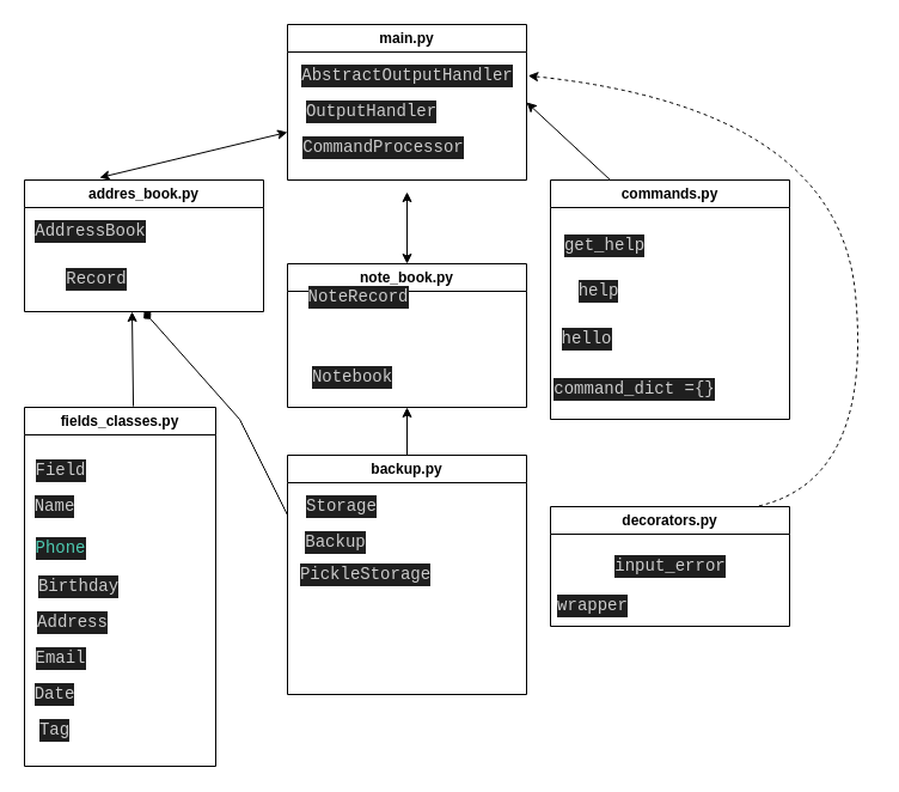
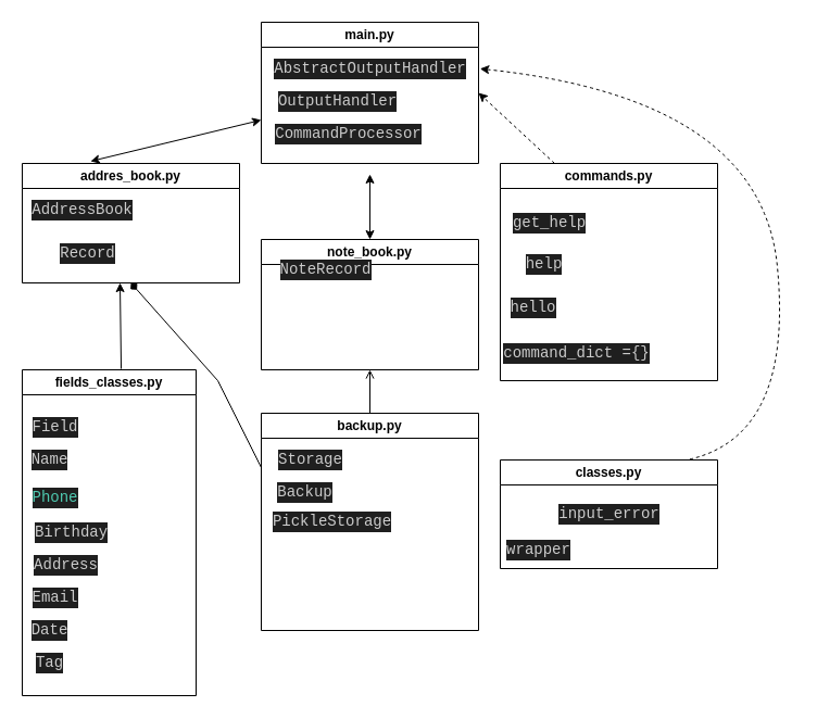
  <mxCell id="0" />
  <mxCell id="1" parent="0" />
  <mxCell id="2" value="&lt;font style=&quot;vertical-align: inherit;&quot;&gt;&lt;font style=&quot;vertical-align: inherit;&quot;&gt;main.py&lt;/font&gt;&lt;/font&gt;" style="swimlane;whiteSpace=wrap;html=1;" parent="1" vertex="1"><mxGeometry x="240" y="20" width="200" height="130" as="geometry"><mxRectangle x="300" y="60" width="90" height="30" as="alternateBounds" /></mxGeometry></mxCell>
  <mxCell id="3" value="&lt;div style=&quot;color: rgb(204, 204, 204); background-color: rgb(31, 31, 31); font-family: Consolas, &amp;quot;Courier New&amp;quot;, monospace; font-size: 14px; line-height: 19px;&quot;&gt;AbstractOutputHandler&lt;/div&gt;" style="text;html=1;align=center;verticalAlign=middle;resizable=0;points=[];autosize=1;strokeColor=none;fillColor=none;" parent="2" vertex="1"><mxGeometry x="5" y="28" width="190" height="30" as="geometry" /></mxCell>
  <mxCell id="4" value="&lt;div style=&quot;color: rgb(204, 204, 204); background-color: rgb(31, 31, 31); font-family: Consolas, &amp;quot;Courier New&amp;quot;, monospace; font-size: 14px; line-height: 19px;&quot;&gt;OutputHandler&lt;/div&gt;" style="text;html=1;align=center;verticalAlign=middle;resizable=0;points=[];autosize=1;strokeColor=none;fillColor=none;" parent="2" vertex="1"><mxGeometry x="10" y="58" width="120" height="30" as="geometry" /></mxCell>
  <mxCell id="5" value="&lt;div style=&quot;color: rgb(204, 204, 204); background-color: rgb(31, 31, 31); font-family: Consolas, &amp;quot;Courier New&amp;quot;, monospace; font-size: 14px; line-height: 19px;&quot;&gt;CommandProcessor&lt;/div&gt;" style="text;html=1;align=center;verticalAlign=middle;resizable=0;points=[];autosize=1;strokeColor=none;fillColor=none;" parent="2" vertex="1"><mxGeometry x="5" y="88" width="150" height="30" as="geometry" /></mxCell>
  <mxCell id="6" value="addres_book.py" style="swimlane;whiteSpace=wrap;html=1;" parent="1" vertex="1"><mxGeometry x="20" y="150" width="200" height="110" as="geometry" /></mxCell>
  <mxCell id="7" value="&lt;div style=&quot;color: rgb(204, 204, 204); background-color: rgb(31, 31, 31); font-family: Consolas, &amp;quot;Courier New&amp;quot;, monospace; font-size: 14px; line-height: 19px;&quot;&gt;AddressBook&lt;/div&gt;" style="text;html=1;align=center;verticalAlign=middle;resizable=0;points=[];autosize=1;strokeColor=none;fillColor=none;" parent="6" vertex="1"><mxGeometry y="28" width="110" height="30" as="geometry" /></mxCell>
  <mxCell id="8" value="&lt;div style=&quot;color: rgb(204, 204, 204); background-color: rgb(31, 31, 31); font-family: Consolas, &amp;quot;Courier New&amp;quot;, monospace; font-size: 14px; line-height: 19px;&quot;&gt;Record&lt;/div&gt;" style="text;html=1;align=center;verticalAlign=middle;resizable=0;points=[];autosize=1;strokeColor=none;fillColor=none;" parent="6" vertex="1"><mxGeometry x="25" y="68" width="70" height="30" as="geometry" /></mxCell>
  <mxCell id="9" value="" style="endArrow=classic;startArrow=classic;html=1;rounded=0;exitX=0.314;exitY=-0.018;exitDx=0;exitDy=0;exitPerimeter=0;" parent="1" source="6" edge="1"><mxGeometry width="50" height="50" relative="1" as="geometry"><mxPoint x="160" y="190" as="sourcePoint" /><mxPoint x="240" y="110" as="targetPoint" /></mxGeometry></mxCell>
  <mxCell id="10" value="note_book.py" style="swimlane;whiteSpace=wrap;html=1;" parent="1" vertex="1"><mxGeometry x="240" y="220" width="200" height="120" as="geometry" /></mxCell>
  <mxCell id="11" value="&lt;div style=&quot;color: rgb(204, 204, 204); background-color: rgb(31, 31, 31); font-family: Consolas, &amp;quot;Courier New&amp;quot;, monospace; font-size: 14px; line-height: 19px;&quot;&gt;NoteRecord&lt;/div&gt;" style="text;html=1;align=center;verticalAlign=middle;resizable=0;points=[];autosize=1;strokeColor=none;fillColor=none;" parent="10" vertex="1"><mxGeometry x="9" y="13" width="100" height="30" as="geometry" /></mxCell>
- <mxCell id="12" value="&lt;div style=&quot;color: rgb(204, 204, 204); background-color: rgb(31, 31, 31); font-family: Consolas, &amp;quot;Courier New&amp;quot;, monospace; font-size: 14px; line-height: 19px;&quot;&gt;Notebook&lt;/div&gt;" style="text;html=1;align=center;verticalAlign=middle;resizable=0;points=[];autosize=1;strokeColor=none;fillColor=none;" parent="10" vertex="1"><mxGeometry x="9" y="80" width="90" height="30" as="geometry" /></mxCell>
  <mxCell id="13" value="" style="endArrow=classic;startArrow=classic;html=1;rounded=0;" parent="1" edge="1"><mxGeometry width="50" height="50" relative="1" as="geometry"><mxPoint x="340" y="220" as="sourcePoint" /><mxPoint x="340" y="160" as="targetPoint" /><Array as="points"><mxPoint x="340" y="220" /></Array></mxGeometry></mxCell>
  <mxCell id="14" value="backup.py" style="swimlane;whiteSpace=wrap;html=1;" parent="1" vertex="1"><mxGeometry x="240" y="380" width="200" height="200" as="geometry" /></mxCell>
  <mxCell id="15" value="&lt;div style=&quot;color: rgb(204, 204, 204); background-color: rgb(31, 31, 31); font-family: Consolas, &amp;quot;Courier New&amp;quot;, monospace; font-size: 14px; line-height: 19px;&quot;&gt;PickleStorage&lt;/div&gt;" style="text;html=1;align=center;verticalAlign=middle;resizable=0;points=[];autosize=1;strokeColor=none;fillColor=none;" parent="14" vertex="1"><mxGeometry x="5" y="85" width="120" height="30" as="geometry" /></mxCell>
  <mxCell id="16" value="&lt;div style=&quot;color: rgb(204, 204, 204); background-color: rgb(31, 31, 31); font-family: Consolas, &amp;quot;Courier New&amp;quot;, monospace; font-size: 14px; line-height: 19px;&quot;&gt;Storage&lt;/div&gt;" style="text;html=1;align=center;verticalAlign=middle;resizable=0;points=[];autosize=1;strokeColor=none;fillColor=none;" parent="14" vertex="1"><mxGeometry x="5" y="28" width="80" height="30" as="geometry" /></mxCell>
  <mxCell id="17" value="&lt;div style=&quot;color: rgb(204, 204, 204); background-color: rgb(31, 31, 31); font-family: Consolas, &amp;quot;Courier New&amp;quot;, monospace; font-size: 14px; line-height: 19px;&quot;&gt;Backup&lt;/div&gt;" style="text;html=1;align=center;verticalAlign=middle;resizable=0;points=[];autosize=1;strokeColor=none;fillColor=none;" parent="14" vertex="1"><mxGeometry x="5" y="58" width="70" height="30" as="geometry" /></mxCell>
  <mxCell id="18" value="" style="endArrow=diamond;html=1;rounded=0;entryX=0.5;entryY=1;entryDx=0;entryDy=0;exitX=0;exitY=0.25;exitDx=0;exitDy=0;" parent="1" source="14" target="6" edge="1"><mxGeometry width="50" height="50" relative="1" as="geometry"><mxPoint x="120" y="410" as="sourcePoint" /><mxPoint x="110" y="350" as="targetPoint" /><Array as="points"><mxPoint x="200" y="350" /></Array></mxGeometry></mxCell>
  <mxCell id="19" value="commands.py" style="swimlane;whiteSpace=wrap;html=1;" parent="1" vertex="1"><mxGeometry x="460" y="150" width="200" height="200" as="geometry" /></mxCell>
  <mxCell id="20" value="&lt;div style=&quot;color: rgb(204, 204, 204); background-color: rgb(31, 31, 31); font-family: Consolas, &amp;quot;Courier New&amp;quot;, monospace; font-size: 14px; line-height: 19px;&quot;&gt;get_help&lt;/div&gt;" style="text;html=1;align=center;verticalAlign=middle;resizable=0;points=[];autosize=1;strokeColor=none;fillColor=none;" parent="19" vertex="1"><mxGeometry y="40" width="90" height="30" as="geometry" /></mxCell>
  <mxCell id="21" value="&lt;div style=&quot;color: rgb(204, 204, 204); background-color: rgb(31, 31, 31); font-family: Consolas, &amp;quot;Courier New&amp;quot;, monospace; font-size: 14px; line-height: 19px;&quot;&gt;help&lt;/div&gt;" style="text;html=1;align=center;verticalAlign=middle;resizable=0;points=[];autosize=1;strokeColor=none;fillColor=none;" parent="19" vertex="1"><mxGeometry y="78" width="80" height="30" as="geometry" /></mxCell>
  <mxCell id="22" value="&lt;div style=&quot;color: rgb(204, 204, 204); background-color: rgb(31, 31, 31); font-family: Consolas, &amp;quot;Courier New&amp;quot;, monospace; font-size: 14px; line-height: 19px;&quot;&gt;hello&lt;/div&gt;" style="text;html=1;align=center;verticalAlign=middle;resizable=0;points=[];autosize=1;strokeColor=none;fillColor=none;" parent="19" vertex="1"><mxGeometry y="118" width="60" height="30" as="geometry" /></mxCell>
  <mxCell id="23" value="&lt;div style=&quot;color: rgb(204, 204, 204); background-color: rgb(31, 31, 31); font-family: Consolas, &amp;quot;Courier New&amp;quot;, monospace; font-size: 14px; line-height: 19px;&quot;&gt;command_dict &lt;span style=&quot;color: #d4d4d4;&quot;&gt;=&lt;/span&gt;{}&lt;/div&gt;" style="text;html=1;align=center;verticalAlign=middle;resizable=0;points=[];autosize=1;strokeColor=none;fillColor=none;" parent="19" vertex="1"><mxGeometry x="-5" y="160" width="150" height="30" as="geometry" /></mxCell>
- <mxCell id="24" value="" style="endArrow=classic;html=1;rounded=0;entryX=1;entryY=0.5;entryDx=0;entryDy=0;exitX=0.25;exitY=0;exitDx=0;exitDy=0;" parent="1" source="19" target="2" edge="1"><mxGeometry width="50" height="50" relative="1" as="geometry"><mxPoint x="550" y="130" as="sourcePoint" /><mxPoint x="600" y="80" as="targetPoint" /></mxGeometry></mxCell>
- <mxCell id="25" value="decorators.py" style="swimlane;whiteSpace=wrap;html=1;" parent="1" vertex="1"><mxGeometry x="460" y="423" width="200" height="100" as="geometry" /></mxCell>
+ <mxCell id="24" value="" style="endArrow=classic;html=1;rounded=0;entryX=1;entryY=0.5;entryDx=0;entryDy=0;exitX=0.25;exitY=0;exitDx=0;exitDy=0;dashed=1;" parent="1" source="19" target="2" edge="1"><mxGeometry width="50" height="50" relative="1" as="geometry"><mxPoint x="550" y="130" as="sourcePoint" /><mxPoint x="600" y="80" as="targetPoint" /></mxGeometry></mxCell>
+ <mxCell id="25" value="classes.py" style="swimlane;whiteSpace=wrap;html=1;" parent="1" vertex="1"><mxGeometry x="460" y="423" width="200" height="100" as="geometry" /></mxCell>
  <mxCell id="26" value="&lt;div style=&quot;color: rgb(204, 204, 204); background-color: rgb(31, 31, 31); font-family: Consolas, &amp;quot;Courier New&amp;quot;, monospace; font-size: 14px; line-height: 19px;&quot;&gt;wrapper&lt;/div&gt;" style="text;html=1;align=center;verticalAlign=middle;resizable=0;points=[];autosize=1;strokeColor=none;fillColor=none;" parent="25" vertex="1"><mxGeometry x="-5" y="68" width="80" height="30" as="geometry" /></mxCell>
  <mxCell id="27" value="" style="curved=1;endArrow=classic;html=1;rounded=0;entryX=1.033;entryY=0.493;entryDx=0;entryDy=0;entryPerimeter=0;exitX=0.872;exitY=-0.006;exitDx=0;exitDy=0;exitPerimeter=0;dashed=1;" parent="1" source="25" target="3" edge="1"><mxGeometry width="50" height="50" relative="1" as="geometry"><mxPoint x="680" y="400" as="sourcePoint" /><mxPoint x="730" y="350" as="targetPoint" /><Array as="points"><mxPoint x="730" y="400" /><mxPoint x="700" y="90" /></Array></mxGeometry></mxCell>
  <mxCell id="28" value="&lt;div style=&quot;color: rgb(204, 204, 204); background-color: rgb(31, 31, 31); font-family: Consolas, &amp;quot;Courier New&amp;quot;, monospace; font-size: 14px; line-height: 19px;&quot;&gt;input_error&lt;/div&gt;" style="text;html=1;align=center;verticalAlign=middle;resizable=0;points=[];autosize=1;strokeColor=none;fillColor=none;" parent="1" vertex="1"><mxGeometry x="505" y="458" width="110" height="30" as="geometry" /></mxCell>
- <mxCell id="29" value="" style="endArrow=classic;html=1;rounded=0;entryX=0.5;entryY=1;entryDx=0;entryDy=0;exitX=0.5;exitY=0;exitDx=0;exitDy=0;" parent="1" source="14" target="10" edge="1"><mxGeometry width="50" height="50" relative="1" as="geometry"><mxPoint x="330" y="460" as="sourcePoint" /><mxPoint x="380" y="410" as="targetPoint" /></mxGeometry></mxCell>
+ <mxCell id="29" value="" style="endArrow=open;html=1;rounded=0;entryX=0.5;entryY=1;entryDx=0;entryDy=0;exitX=0.5;exitY=0;exitDx=0;exitDy=0;" parent="1" source="14" target="10" edge="1"><mxGeometry width="50" height="50" relative="1" as="geometry"><mxPoint x="330" y="460" as="sourcePoint" /><mxPoint x="380" y="410" as="targetPoint" /></mxGeometry></mxCell>
  <mxCell id="30" value="fields_classes.py" style="swimlane;whiteSpace=wrap;html=1;startSize=23;" parent="1" vertex="1"><mxGeometry x="20" y="340" width="160" height="300" as="geometry" /></mxCell>
  <mxCell id="31" value="&lt;div style=&quot;color: rgb(204, 204, 204); background-color: rgb(31, 31, 31); font-family: Consolas, &amp;quot;Courier New&amp;quot;, monospace; font-size: 14px; line-height: 19px;&quot;&gt;Name&lt;/div&gt;" style="text;html=1;align=center;verticalAlign=middle;resizable=0;points=[];autosize=1;strokeColor=none;fillColor=none;" parent="30" vertex="1"><mxGeometry y="68" width="50" height="30" as="geometry" /></mxCell>
  <mxCell id="32" value="&#10;&lt;div style=&quot;color: rgb(204, 204, 204); background-color: rgb(31, 31, 31); font-family: Consolas, &amp;quot;Courier New&amp;quot;, monospace; font-weight: normal; font-size: 14px; line-height: 19px;&quot;&gt;&lt;div&gt;&lt;span style=&quot;color: #4ec9b0;&quot;&gt;Phone&lt;/span&gt;&lt;/div&gt;&lt;/div&gt;&#10;&#10;" style="text;html=1;align=center;verticalAlign=middle;resizable=0;points=[];autosize=1;strokeColor=none;fillColor=none;" parent="30" vertex="1"><mxGeometry y="85" width="60" height="80" as="geometry" /></mxCell>
  <mxCell id="33" value="&lt;div style=&quot;color: rgb(204, 204, 204); background-color: rgb(31, 31, 31); font-family: Consolas, &amp;quot;Courier New&amp;quot;, monospace; font-size: 14px; line-height: 19px;&quot;&gt;Birthday&lt;/div&gt;" style="text;html=1;align=center;verticalAlign=middle;resizable=0;points=[];autosize=1;strokeColor=none;fillColor=none;" parent="30" vertex="1"><mxGeometry y="135" width="90" height="30" as="geometry" /></mxCell>
  <mxCell id="34" value="&lt;div style=&quot;color: rgb(204, 204, 204); background-color: rgb(31, 31, 31); font-family: Consolas, &amp;quot;Courier New&amp;quot;, monospace; font-size: 14px; line-height: 19px;&quot;&gt;Field&lt;/div&gt;" style="text;html=1;align=center;verticalAlign=middle;resizable=0;points=[];autosize=1;strokeColor=none;fillColor=none;" parent="30" vertex="1"><mxGeometry y="38" width="60" height="30" as="geometry" /></mxCell>
  <mxCell id="35" value="&lt;div style=&quot;color: rgb(204, 204, 204); background-color: rgb(31, 31, 31); font-family: Consolas, &amp;quot;Courier New&amp;quot;, monospace; font-size: 14px; line-height: 19px;&quot;&gt;Address&lt;/div&gt;" style="text;html=1;align=center;verticalAlign=middle;resizable=0;points=[];autosize=1;strokeColor=none;fillColor=none;" parent="30" vertex="1"><mxGeometry y="165" width="80" height="30" as="geometry" /></mxCell>
  <mxCell id="36" value="&lt;div style=&quot;color: rgb(204, 204, 204); background-color: rgb(31, 31, 31); font-family: Consolas, &amp;quot;Courier New&amp;quot;, monospace; font-size: 14px; line-height: 19px;&quot;&gt;Email&lt;/div&gt;" style="text;html=1;align=center;verticalAlign=middle;resizable=0;points=[];autosize=1;strokeColor=none;fillColor=none;" parent="30" vertex="1"><mxGeometry y="195" width="60" height="30" as="geometry" /></mxCell>
  <mxCell id="37" value="&lt;div style=&quot;color: rgb(204, 204, 204); background-color: rgb(31, 31, 31); font-family: Consolas, &amp;quot;Courier New&amp;quot;, monospace; font-size: 14px; line-height: 19px;&quot;&gt;Date&lt;/div&gt;" style="text;html=1;align=center;verticalAlign=middle;resizable=0;points=[];autosize=1;strokeColor=none;fillColor=none;" parent="30" vertex="1"><mxGeometry y="225" width="50" height="30" as="geometry" /></mxCell>
  <mxCell id="38" value="&lt;div style=&quot;color: rgb(204, 204, 204); background-color: rgb(31, 31, 31); font-family: Consolas, &amp;quot;Courier New&amp;quot;, monospace; font-size: 14px; line-height: 19px;&quot;&gt;Tag&lt;/div&gt;" style="text;html=1;align=center;verticalAlign=middle;resizable=0;points=[];autosize=1;strokeColor=none;fillColor=none;" parent="30" vertex="1"><mxGeometry y="255" width="50" height="30" as="geometry" /></mxCell>
  <mxCell id="39" value="" style="endArrow=classic;html=1;rounded=0;exitX=0.569;exitY=-0.003;exitDx=0;exitDy=0;exitPerimeter=0;" parent="1" source="30" edge="1"><mxGeometry width="50" height="50" relative="1" as="geometry"><mxPoint x="70" y="330" as="sourcePoint" /><mxPoint x="110" y="260" as="targetPoint" /></mxGeometry></mxCell>
